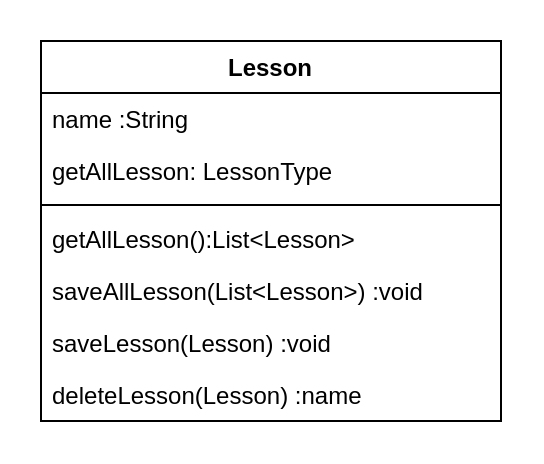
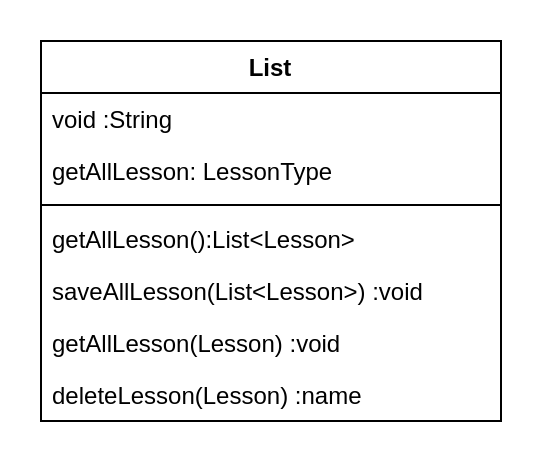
  <mxCell id="0" />
  <mxCell id="1" parent="0" />
- <mxCell id="2" value="Lesson" style="swimlane;fontStyle=1;align=center;verticalAlign=top;childLayout=stackLayout;horizontal=1;startSize=26;horizontalStack=0;resizeParent=1;resizeParentMax=0;resizeLast=0;collapsible=1;marginBottom=0;" vertex="1" parent="1"><mxGeometry x="20" y="20" width="230" height="190" as="geometry" /></mxCell>
- <mxCell id="3" value="name :String" style="text;strokeColor=none;fillColor=none;align=left;verticalAlign=top;spacingLeft=4;spacingRight=4;overflow=hidden;rotatable=0;points=[[0,0.5],[1,0.5]];portConstraint=eastwest;" vertex="1" parent="2"><mxGeometry y="26" width="230" height="26" as="geometry" /></mxCell>
+ <mxCell id="2" value="List" style="swimlane;fontStyle=1;align=center;verticalAlign=top;childLayout=stackLayout;horizontal=1;startSize=26;horizontalStack=0;resizeParent=1;resizeParentMax=0;resizeLast=0;collapsible=1;marginBottom=0;" vertex="1" parent="1"><mxGeometry x="20" y="20" width="230" height="190" as="geometry" /></mxCell>
+ <mxCell id="3" value="void :String" style="text;strokeColor=none;fillColor=none;align=left;verticalAlign=top;spacingLeft=4;spacingRight=4;overflow=hidden;rotatable=0;points=[[0,0.5],[1,0.5]];portConstraint=eastwest;" vertex="1" parent="2"><mxGeometry y="26" width="230" height="26" as="geometry" /></mxCell>
  <mxCell id="4" value="getAllLesson: LessonType" style="text;strokeColor=none;fillColor=none;align=left;verticalAlign=top;spacingLeft=4;spacingRight=4;overflow=hidden;rotatable=0;points=[[0,0.5],[1,0.5]];portConstraint=eastwest;" vertex="1" parent="2"><mxGeometry y="52" width="230" height="26" as="geometry" /></mxCell>
  <mxCell id="5" value="" style="line;strokeWidth=1;fillColor=none;align=left;verticalAlign=middle;spacingTop=-1;spacingLeft=3;spacingRight=3;rotatable=0;labelPosition=right;points=[];portConstraint=eastwest;" vertex="1" parent="2"><mxGeometry y="78" width="230" height="8" as="geometry" /></mxCell>
  <mxCell id="6" value="getAllLesson():List&lt;Lesson&gt; " style="text;strokeColor=none;fillColor=none;align=left;verticalAlign=top;spacingLeft=4;spacingRight=4;overflow=hidden;rotatable=0;points=[[0,0.5],[1,0.5]];portConstraint=eastwest;" vertex="1" parent="2"><mxGeometry y="86" width="230" height="26" as="geometry" /></mxCell>
  <mxCell id="7" value="saveAllLesson(List&lt;Lesson&gt;) :void" style="text;strokeColor=none;fillColor=none;align=left;verticalAlign=top;spacingLeft=4;spacingRight=4;overflow=hidden;rotatable=0;points=[[0,0.5],[1,0.5]];portConstraint=eastwest;" vertex="1" parent="2"><mxGeometry y="112" width="230" height="26" as="geometry" /></mxCell>
- <mxCell id="8" value="saveLesson(Lesson) :void" style="text;strokeColor=none;fillColor=none;align=left;verticalAlign=top;spacingLeft=4;spacingRight=4;overflow=hidden;rotatable=0;points=[[0,0.5],[1,0.5]];portConstraint=eastwest;" vertex="1" parent="2"><mxGeometry y="138" width="230" height="26" as="geometry" /></mxCell>
+ <mxCell id="8" value="getAllLesson(Lesson) :void" style="text;strokeColor=none;fillColor=none;align=left;verticalAlign=top;spacingLeft=4;spacingRight=4;overflow=hidden;rotatable=0;points=[[0,0.5],[1,0.5]];portConstraint=eastwest;" vertex="1" parent="2"><mxGeometry y="138" width="230" height="26" as="geometry" /></mxCell>
  <mxCell id="9" value="deleteLesson(Lesson) :name" style="text;strokeColor=none;fillColor=none;align=left;verticalAlign=top;spacingLeft=4;spacingRight=4;overflow=hidden;rotatable=0;points=[[0,0.5],[1,0.5]];portConstraint=eastwest;" vertex="1" parent="2"><mxGeometry y="164" width="230" height="26" as="geometry" /></mxCell>
